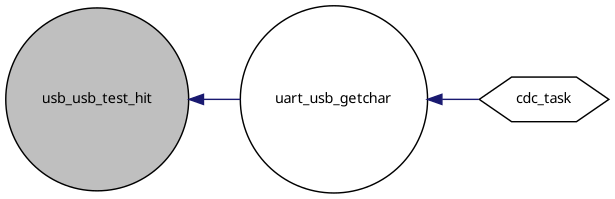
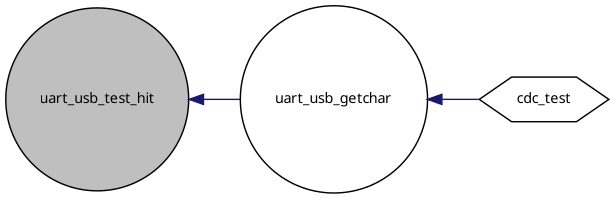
  digraph {
    rankdir=LR
    node [color=black fillcolor=white fontname="FreeSans.ttf" fontsize=10 shape=circle style=filled]
    edge [color=midnightblue dir=back fontname="FreeSans.ttf" fontsize=10 labelfontname="FreeSans.ttf" labelfontsize=10 style=solid]
-   n1 [fillcolor=grey75 fontcolor=black height=0.2 label=usb_usb_test_hit width=0.4]
+   n1 [fillcolor=grey75 fontcolor=black height=0.2 label=uart_usb_test_hit width=0.4]
    n2 [height=0.2 label=uart_usb_getchar width=0.4]
-   n3 [height=0.2 label=cdc_task shape=hexagon width=0.4]
+   n3 [height=0.2 label=cdc_test shape=hexagon width=0.4]
    n1 -> n2
    n2 -> n3
  }
